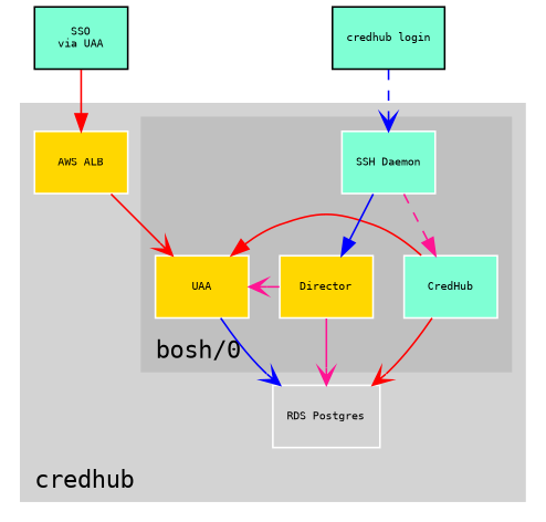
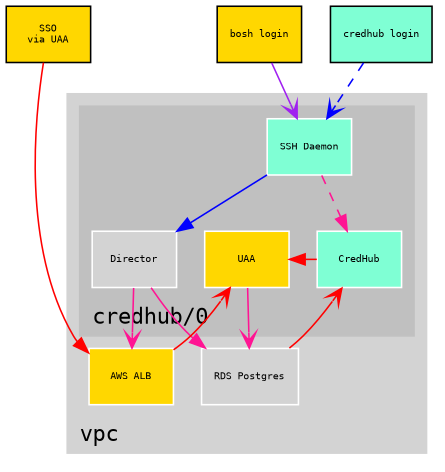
  digraph {
    fontname=monospace
    node [fillcolor=aquamarine fontname=monospace fontsize=6.5 shape=rect style=filled color=white]
    edge [arrowhead=vee color=red]
-   n1 [label="SSO\nvia UAA" color=""]
+   n1 [fillcolor=gold label="SSO\nvia UAA" color=""]
+   n2 [fillcolor=gold label="bosh login" color=""]
    n3 [label="credhub login" color=""]
    n4 [label=CredHub]
    n5 [fillcolor=gold label=UAA]
-   n6 [fillcolor=gold label=Director]
+   n6 [fillcolor=lightgrey label=Director]
    n7 [label="SSH Daemon"]
    n8 [fillcolor=lightgrey label="RDS Postgres"]
    n9 [fillcolor=gold label="AWS ALB"]
    subgraph sub_1 {
      rank=same
      n1
+     n2
      n3
    }
    subgraph cluster_2 {
      color=lightgrey
-     label=credhub
+     label=vpc
      labeljust=l
      labelloc=b
      style=filled
      n8
      n9
      subgraph cluster_3 {
        color=grey
-       label="bosh/0"
+       label="credhub/0"
        labeljust=l
        labelloc=b
        style=filled
        n7
        subgraph sub_4 {
          color=grey
          label="bosh/0"
          labeljust=l
          labelloc=b
          rank=same
          style=filled
          n4
          n5
          n6
        }
      }
    }
    n1 -> n9 [arrowhead=normal]
+   n2 -> n7 [color=purple]
    n3 -> n7 [color=blue style=dashed]
    n4 -> n5 [arrowhead=normal]
-   n4 -> n8
-   n5 -> n8 [color=blue]
-   n6 -> n5 [color=deeppink]
-   n6 -> n8 [color=deeppink]
+   n8 -> n4
+   n5 -> n8 [color=deeppink]
+   n6 -> n9 [color=deeppink]
+   n6 -> n8 [arrowhead=normal color=deeppink]
    n7 -> n4 [arrowhead=normal color=deeppink style=dashed]
    n7 -> n6 [arrowhead=normal color=blue style=solid]
    n9 -> n5
  }
